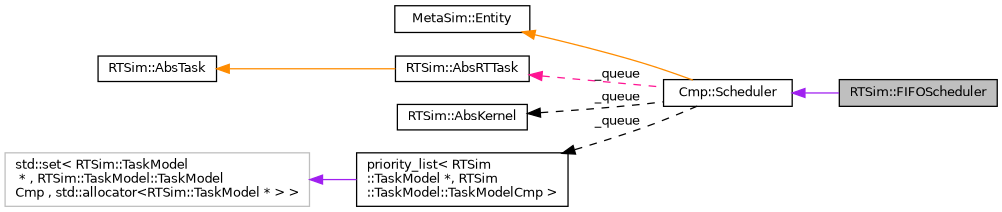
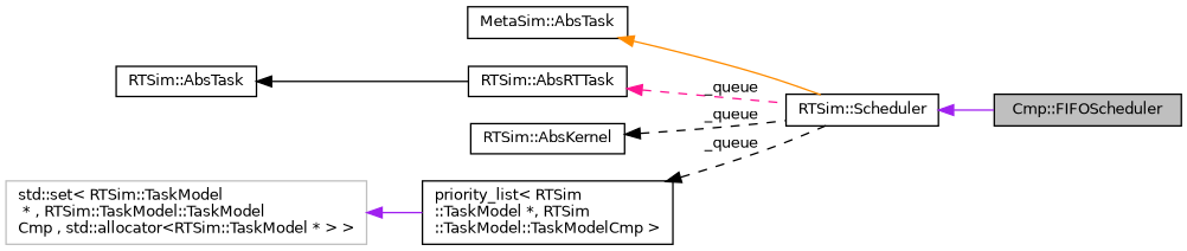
  digraph {
    rankdir=LR
    node [color=black fillcolor=white fontname=Helvetica fontsize=10 shape=record style=filled]
    edge [color=purple dir=back fontname=Helvetica fontsize=10 labelfontname=Helvetica labelfontsize=10 style=solid]
-   n1 [fillcolor=grey75 fontcolor=black height=0.2 label="RTSim::FIFOScheduler" width=0.4]
-   n2 [height=0.2 label="Cmp::Scheduler" width=0.4]
-   n3 [height=0.2 label="MetaSim::Entity" width=0.4]
+   n1 [fillcolor=grey75 fontcolor=black height=0.2 label="Cmp::FIFOScheduler" width=0.4]
+   n2 [height=0.2 label="RTSim::Scheduler" width=0.4]
+   n3 [height=0.2 label="MetaSim::AbsTask" width=0.4]
    n4 [height=0.2 label="RTSim::AbsRTTask" width=0.4]
    n5 [height=0.2 label="RTSim::AbsTask" width=0.4]
    n6 [height=0.2 label="RTSim::AbsKernel" width=0.4]
    n7 [height=0.2 label="priority_list\< RTSim\l::TaskModel *, RTSim\l::TaskModel::TaskModelCmp \>" width=0.4]
    n8 [color=grey75 height=0.2 label="std::set\< RTSim::TaskModel\l * , RTSim::TaskModel::TaskModel\lCmp , std::allocator\<RTSim::TaskModel * \>  \>" width=0.4]
    n2 -> n1
    n3 -> n2 [color=darkorange]
    n4 -> n2 [color=deeppink label=" _queue" style=dashed]
-   n5 -> n4 [color=darkorange]
+   n5 -> n4 [color=black]
    n6 -> n2 [color=black label=" _queue" style=dashed]
    n7 -> n2 [color=black label=" _queue" style=dashed]
    n8 -> n7
  }
